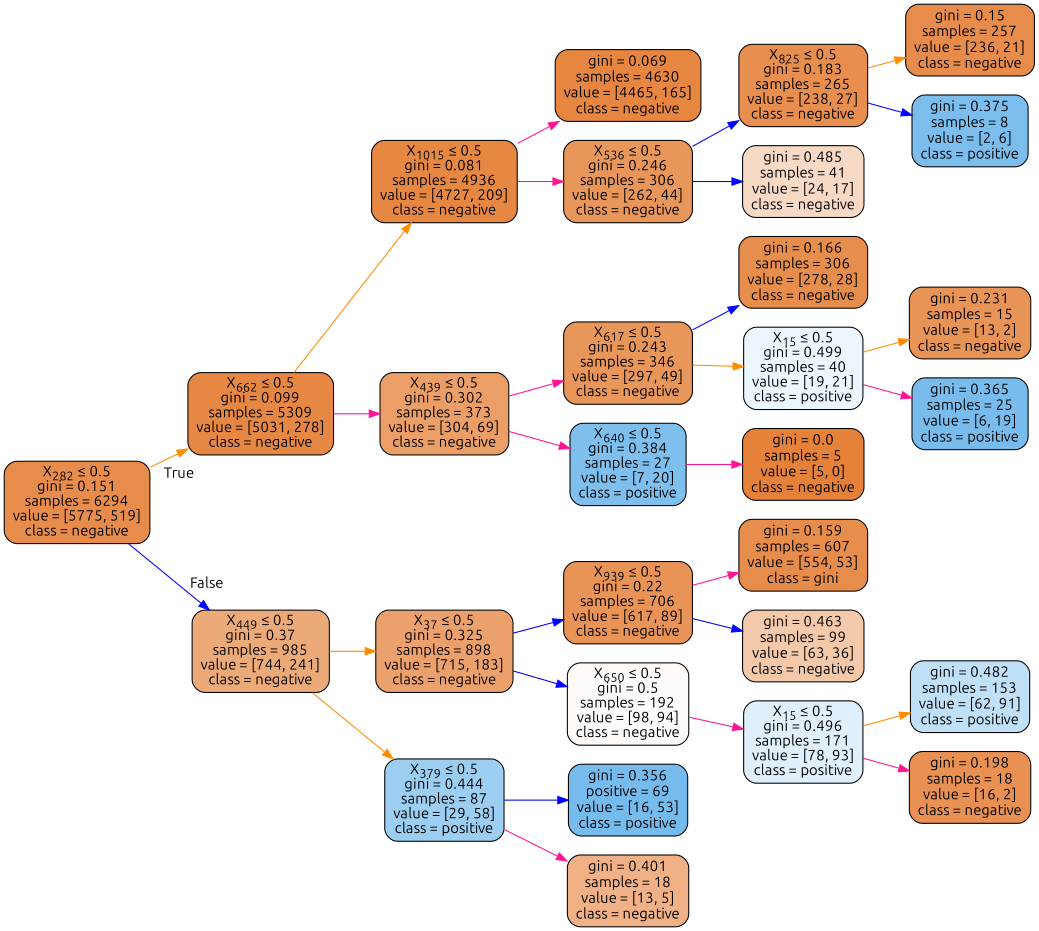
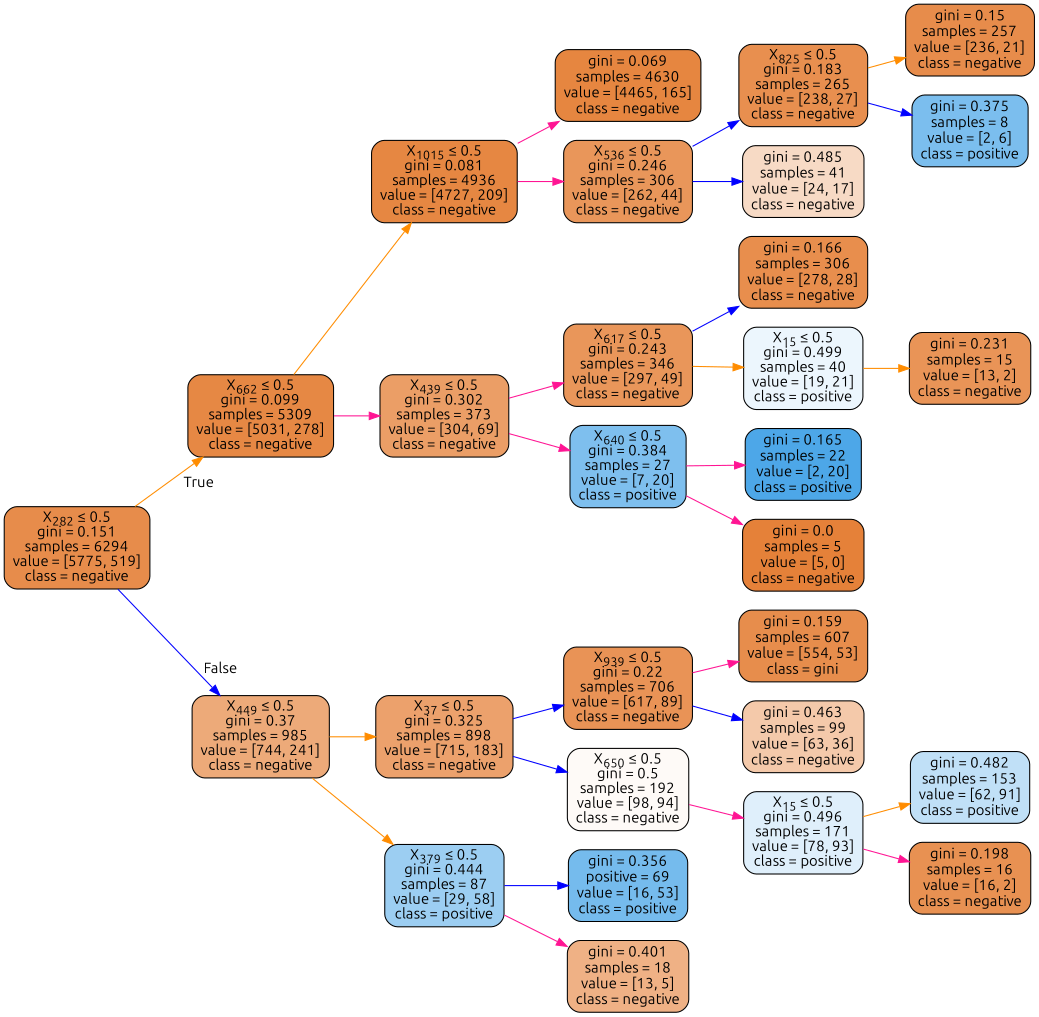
  digraph {
    fontname=Ubuntu
    rankdir=LR
    node [color=black fillcolor="#e78c4b" fontname=Ubuntu shape=box style="filled, rounded"]
    edge [color=deeppink fontname=Ubuntu]
    n1 [label=<X<SUB>282</SUB> &le; 0.5<br/>gini = 0.151<br/>samples = 6294<br/>value = [5775, 519]<br/>class = negative>]
    n2 [fillcolor="#e68844" label=<X<SUB>662</SUB> &le; 0.5<br/>gini = 0.099<br/>samples = 5309<br/>value = [5031, 278]<br/>class = negative>]
    n3 [fillcolor="#edaa79" label=<X<SUB>449</SUB> &le; 0.5<br/>gini = 0.37<br/>samples = 985<br/>value = [744, 241]<br/>class = negative>]
    n4 [fillcolor="#e68742" label=<X<SUB>1015</SUB> &le; 0.5<br/>gini = 0.081<br/>samples = 4936<br/>value = [4727, 209]<br/>class = negative>]
    n5 [fillcolor="#eb9e66" label=<X<SUB>439</SUB> &le; 0.5<br/>gini = 0.302<br/>samples = 373<br/>value = [304, 69]<br/>class = negative>]
    n6 [fillcolor="#eca16c" label=<X<SUB>37</SUB> &le; 0.5<br/>gini = 0.325<br/>samples = 898<br/>value = [715, 183]<br/>class = negative>]
    n7 [fillcolor="#9ccef2" label=<X<SUB>379</SUB> &le; 0.5<br/>gini = 0.444<br/>samples = 87<br/>value = [29, 58]<br/>class = positive>]
    n8 [fillcolor="#e68640" label=<gini = 0.069<br/>samples = 4630<br/>value = [4465, 165]<br/>class = negative>]
    n9 [fillcolor="#e9965a" label=<X<SUB>536</SUB> &le; 0.5<br/>gini = 0.246<br/>samples = 306<br/>value = [262, 44]<br/>class = negative>]
    n10 [fillcolor="#e9965a" label=<X<SUB>617</SUB> &le; 0.5<br/>gini = 0.243<br/>samples = 346<br/>value = [297, 49]<br/>class = negative>]
    n11 [fillcolor="#7ebfee" label=<X<SUB>640</SUB> &le; 0.5<br/>gini = 0.384<br/>samples = 27<br/>value = [7, 20]<br/>class = positive>]
    n12 [fillcolor="#e88f4f" label=<X<SUB>825</SUB> &le; 0.5<br/>gini = 0.183<br/>samples = 265<br/>value = [238, 27]<br/>class = negative>]
    n13 [fillcolor="#f7dac5" label=<gini = 0.485<br/>samples = 41<br/>value = [24, 17]<br/>class = negative>]
    n14 [label=<gini = 0.15<br/>samples = 257<br/>value = [236, 21]<br/>class = negative>]
    n15 [fillcolor="#7bbeee" label=<gini = 0.375<br/>samples = 8<br/>value = [2, 6]<br/>class = positive>]
    n16 [fillcolor="#e88e4d" label=<gini = 0.166<br/>samples = 306<br/>value = [278, 28]<br/>class = negative>]
    n17 [fillcolor="#ecf6fd" label=<X<SUB>15</SUB> &le; 0.5<br/>gini = 0.499<br/>samples = 40<br/>value = [19, 21]<br/>class = positive>]
+   n18 [fillcolor="#4da7e8" label=<gini = 0.165<br/>samples = 22<br/>value = [2, 20]<br/>class = positive>]
    n19 [fillcolor="#e58139" label=<gini = 0.0<br/>samples = 5<br/>value = [5, 0]<br/>class = negative>]
    n20 [fillcolor="#e99457" label=<gini = 0.231<br/>samples = 15<br/>value = [13, 2]<br/>class = negative>]
-   n21 [fillcolor="#78bced" label=<gini = 0.365<br/>samples = 25<br/>value = [6, 19]<br/>class = positive>]
    n22 [fillcolor="#e99356" label=<X<SUB>939</SUB> &le; 0.5<br/>gini = 0.22<br/>samples = 706<br/>value = [617, 89]<br/>class = negative>]
    n23 [fillcolor="#fefaf7" label=<X<SUB>650</SUB> &le; 0.5<br/>gini = 0.5<br/>samples = 192<br/>value = [98, 94]<br/>class = negative>]
    n24 [fillcolor="#75bbed" label=<gini = 0.356<br/>positive = 69<br/>value = [16, 53]<br/>class = positive>]
    n25 [fillcolor="#efb185" label=<gini = 0.401<br/>samples = 18<br/>value = [13, 5]<br/>class = negative>]
    n26 [fillcolor="#e78d4c" label=<gini = 0.159<br/>samples = 607<br/>value = [554, 53]<br/>class = gini>]
    n27 [fillcolor="#f4c9aa" label=<gini = 0.463<br/>samples = 99<br/>value = [63, 36]<br/>class = negative>]
    n28 [fillcolor="#dfeffb" label=<X<SUB>15</SUB> &le; 0.5<br/>gini = 0.496<br/>samples = 171<br/>value = [78, 93]<br/>class = positive>]
    n29 [fillcolor="#c0e0f7" label=<gini = 0.482<br/>samples = 153<br/>value = [62, 91]<br/>class = positive>]
-   n30 [fillcolor="#e89152" label=<gini = 0.198<br/>samples = 18<br/>value = [16, 2]<br/>class = negative>]
+   n30 [fillcolor="#e89152" label=<gini = 0.198<br/>samples = 16<br/>value = [16, 2]<br/>class = negative>]
    n1 -> n2 [color=darkorange headlabel=True labelangle=45 labeldistance=2.5]
    n1 -> n3 [color=blue headlabel=False labelangle=-45 labeldistance=2.5]
    n2 -> n4 [color=darkorange]
    n2 -> n5
    n3 -> n6 [color=darkorange]
    n3 -> n7 [color=darkorange]
    n4 -> n8
    n4 -> n9
    n5 -> n10
    n5 -> n11
    n6 -> n22 [color=blue]
    n6 -> n23 [color=blue]
    n7 -> n24 [color=blue]
    n7 -> n25
    n9 -> n12 [color=blue]
    n9 -> n13 [color=blue]
    n10 -> n16 [color=blue]
    n10 -> n17 [color=darkorange]
+   n11 -> n18
    n11 -> n19
    n12 -> n14 [color=darkorange]
    n12 -> n15 [color=blue]
    n17 -> n20 [color=darkorange]
-   n17 -> n21
    n22 -> n26
    n22 -> n27 [color=blue]
    n23 -> n28
    n28 -> n29 [color=darkorange]
    n28 -> n30
  }
